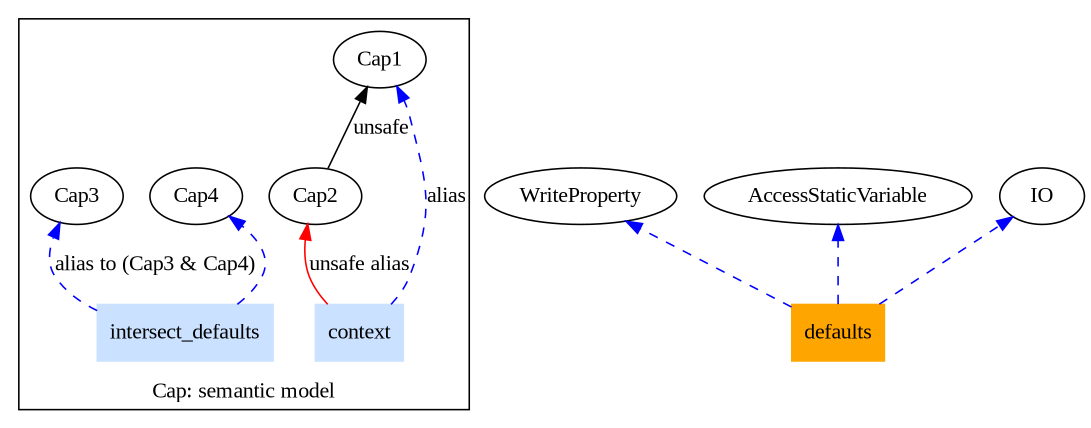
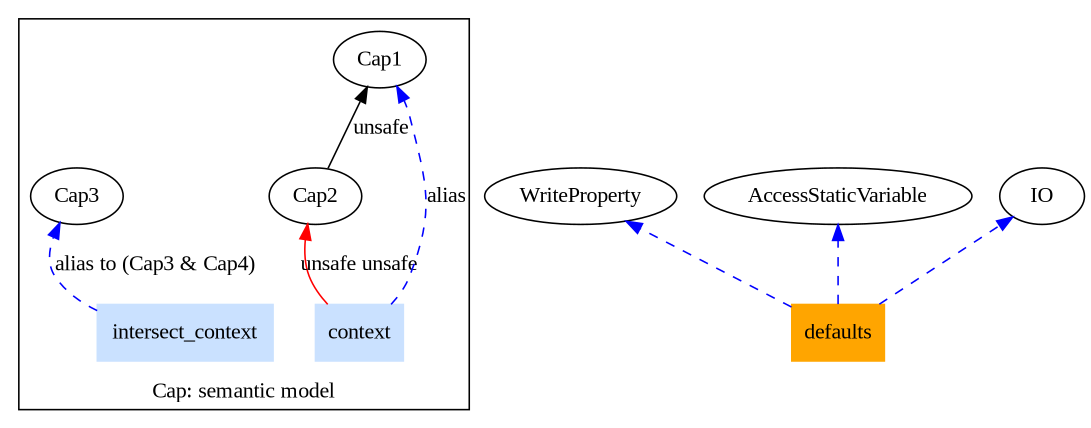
  digraph {
    fontname="Liberation Serif"
    rankdir=BT
    node [fontname="Liberation Serif"]
    edge [fontname="Liberation Serif" color=blue style=dashed]
    Cap2
    Cap1
    context [color=lightsteelblue1 shape=rect style=filled]
-   intersect_context [color=lightsteelblue1 shape=rect style=filled label=intersect_defaults]
+   intersect_context [color=lightsteelblue1 shape=rect style=filled]
    Cap3
-   Cap4
    defaults [color=orange shape=rect style=filled]
    WriteProperty
    AccessStaticVariable
    IO
    subgraph cluster_1 {
      label="Cap: semantic model"
      Cap2
      Cap1
      context
      intersect_context
      Cap3
-     Cap4
    }
    Cap2 -> Cap1 [label=unsafe color="" style=""]
-   context -> Cap2 [color=red label="unsafe alias" style=""]
+   context -> Cap2 [color=red label="unsafe unsafe" style=""]
    context -> Cap1 [label=alias]
    intersect_context -> Cap3 [label="alias to (Cap3 & Cap4)"]
-   intersect_context -> Cap4
    defaults -> WriteProperty
    defaults -> AccessStaticVariable
    defaults -> IO
  }
